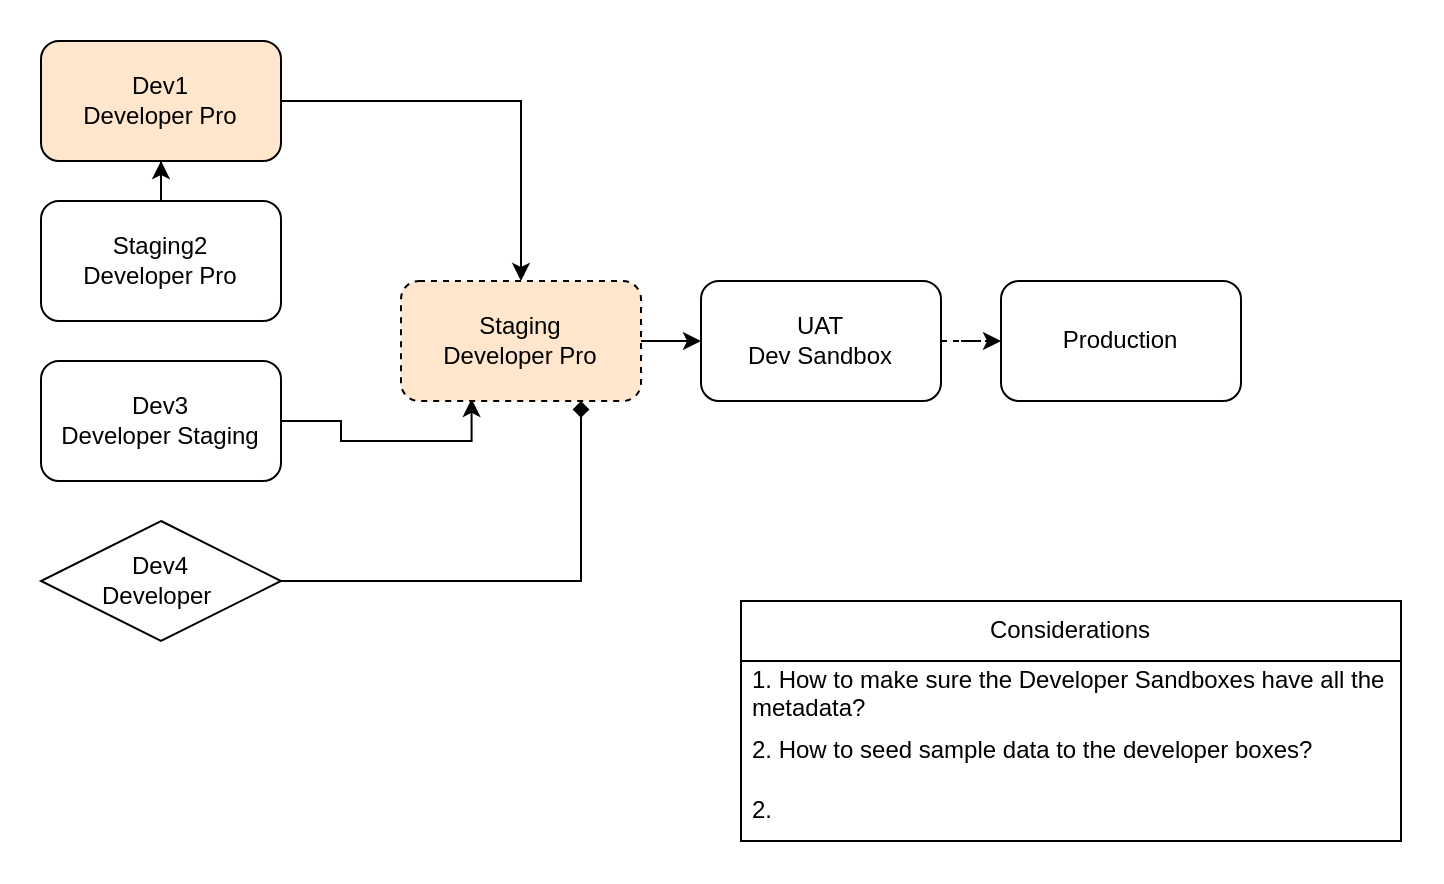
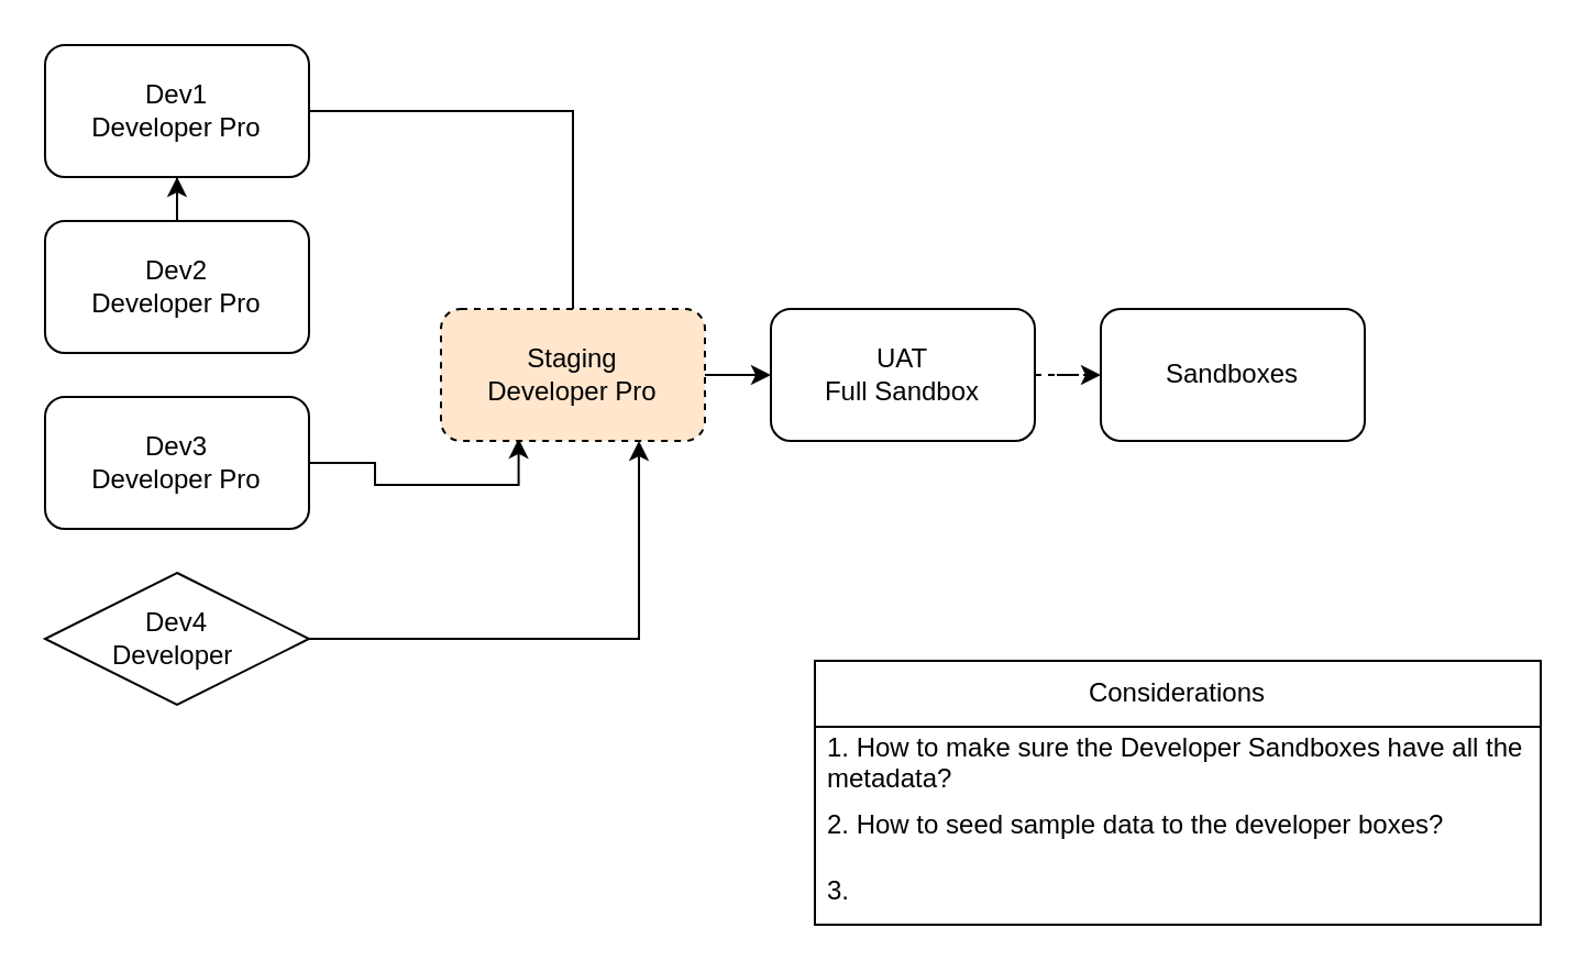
  <mxCell id="0" />
  <mxCell id="1" parent="0" />
- <mxCell id="2" value="Production" style="rounded=1;whiteSpace=wrap;html=1;" vertex="1" parent="1"><mxGeometry x="500" y="140" width="120" height="60" as="geometry" /></mxCell>
+ <mxCell id="2" value="Sandboxes" style="rounded=1;whiteSpace=wrap;html=1;" vertex="1" parent="1"><mxGeometry x="500" y="140" width="120" height="60" as="geometry" /></mxCell>
  <mxCell id="3" style="edgeStyle=orthogonalEdgeStyle;rounded=0;orthogonalLoop=1;jettySize=auto;html=1;entryX=0;entryY=0.5;entryDx=0;entryDy=0;dashed=1;" edge="1" parent="1" source="4" target="2"><mxGeometry relative="1" as="geometry" /></mxCell>
- <mxCell id="4" value="UAT&lt;br&gt;Dev Sandbox" style="rounded=1;whiteSpace=wrap;html=1;" vertex="1" parent="1"><mxGeometry x="350" y="140" width="120" height="60" as="geometry" /></mxCell>
+ <mxCell id="4" value="UAT&lt;br&gt;Full Sandbox" style="rounded=1;whiteSpace=wrap;html=1;" vertex="1" parent="1"><mxGeometry x="350" y="140" width="120" height="60" as="geometry" /></mxCell>
  <mxCell id="5" style="edgeStyle=orthogonalEdgeStyle;rounded=0;orthogonalLoop=1;jettySize=auto;html=1;entryX=0.294;entryY=0.983;entryDx=0;entryDy=0;entryPerimeter=0;" edge="1" parent="1" source="6" target="12"><mxGeometry relative="1" as="geometry" /></mxCell>
- <mxCell id="6" value="Dev3&lt;br&gt;Developer Staging" style="rounded=1;whiteSpace=wrap;html=1;" vertex="1" parent="1"><mxGeometry x="20" y="180" width="120" height="60" as="geometry" /></mxCell>
+ <mxCell id="6" value="Dev3&lt;br&gt;Developer Pro" style="rounded=1;whiteSpace=wrap;html=1;" vertex="1" parent="1"><mxGeometry x="20" y="180" width="120" height="60" as="geometry" /></mxCell>
  <mxCell id="7" style="edgeStyle=orthogonalEdgeStyle;rounded=0;orthogonalLoop=1;jettySize=auto;html=1;" edge="1" parent="1" source="8" target="10"><mxGeometry relative="1" as="geometry" /></mxCell>
- <mxCell id="8" value="Staging2&lt;br&gt;Developer Pro" style="rounded=1;whiteSpace=wrap;html=1;" vertex="1" parent="1"><mxGeometry x="20" y="100" width="120" height="60" as="geometry" /></mxCell>
- <mxCell id="9" style="edgeStyle=orthogonalEdgeStyle;rounded=0;orthogonalLoop=1;jettySize=auto;html=1;" edge="1" parent="1" source="10" target="12"><mxGeometry relative="1" as="geometry" /></mxCell>
- <mxCell id="10" value="Dev1&lt;br&gt;Developer Pro" style="rounded=1;whiteSpace=wrap;html=1;fillColor=#ffe6cc;" vertex="1" parent="1"><mxGeometry x="20" y="20" width="120" height="60" as="geometry" /></mxCell>
+ <mxCell id="8" value="Dev2&lt;br&gt;Developer Pro" style="rounded=1;whiteSpace=wrap;html=1;" vertex="1" parent="1"><mxGeometry x="20" y="100" width="120" height="60" as="geometry" /></mxCell>
+ <mxCell id="9" style="edgeStyle=orthogonalEdgeStyle;rounded=0;orthogonalLoop=1;jettySize=auto;html=1;endArrow=none;" edge="1" parent="1" source="10" target="12"><mxGeometry relative="1" as="geometry" /></mxCell>
+ <mxCell id="10" value="Dev1&lt;br&gt;Developer Pro" style="rounded=1;whiteSpace=wrap;html=1;" vertex="1" parent="1"><mxGeometry x="20" y="20" width="120" height="60" as="geometry" /></mxCell>
  <mxCell id="11" style="edgeStyle=orthogonalEdgeStyle;rounded=0;orthogonalLoop=1;jettySize=auto;html=1;entryX=0;entryY=0.5;entryDx=0;entryDy=0;" edge="1" parent="1" source="12" target="4"><mxGeometry relative="1" as="geometry" /></mxCell>
  <mxCell id="12" value="Staging&lt;br&gt;Developer Pro" style="rounded=1;whiteSpace=wrap;html=1;fillColor=#FFE6CC;dashed=1;" vertex="1" parent="1"><mxGeometry x="200" y="140" width="120" height="60" as="geometry" /></mxCell>
- <mxCell id="13" style="edgeStyle=orthogonalEdgeStyle;rounded=0;orthogonalLoop=1;jettySize=auto;html=1;entryX=0.75;entryY=1;entryDx=0;entryDy=0;endArrow=diamond;" edge="1" parent="1" source="14" target="12"><mxGeometry relative="1" as="geometry" /></mxCell>
+ <mxCell id="13" style="edgeStyle=orthogonalEdgeStyle;rounded=0;orthogonalLoop=1;jettySize=auto;html=1;entryX=0.75;entryY=1;entryDx=0;entryDy=0;" edge="1" parent="1" source="14" target="12"><mxGeometry relative="1" as="geometry" /></mxCell>
  <mxCell id="14" value="Dev4&lt;br&gt;Developer&amp;nbsp;" style="rhombus;whiteSpace=wrap;html=1;" vertex="1" parent="1"><mxGeometry x="20" y="260" width="120" height="60" as="geometry" /></mxCell>
  <mxCell id="15" value="Considerations" style="swimlane;fontStyle=0;childLayout=stackLayout;horizontal=1;startSize=30;horizontalStack=0;resizeParent=1;resizeParentMax=0;resizeLast=0;collapsible=1;marginBottom=0;whiteSpace=wrap;html=1;" vertex="1" parent="1"><mxGeometry x="370" y="300" width="330" height="120" as="geometry" /></mxCell>
  <mxCell id="16" value="1. How to make sure the Developer Sandboxes have all the metadata?" style="text;strokeColor=none;fillColor=none;align=left;verticalAlign=middle;spacingLeft=4;spacingRight=4;overflow=hidden;points=[[0,0.5],[1,0.5]];portConstraint=eastwest;rotatable=0;whiteSpace=wrap;html=1;" vertex="1" parent="15"><mxGeometry y="30" width="330" height="30" as="geometry" /></mxCell>
  <mxCell id="17" value="2. How to seed sample data to the developer boxes?" style="text;strokeColor=none;fillColor=none;align=left;verticalAlign=middle;spacingLeft=4;spacingRight=4;overflow=hidden;points=[[0,0.5],[1,0.5]];portConstraint=eastwest;rotatable=0;whiteSpace=wrap;html=1;" vertex="1" parent="15"><mxGeometry y="60" width="330" height="30" as="geometry" /></mxCell>
- <mxCell id="18" value="2." style="text;strokeColor=none;fillColor=none;align=left;verticalAlign=middle;spacingLeft=4;spacingRight=4;overflow=hidden;points=[[0,0.5],[1,0.5]];portConstraint=eastwest;rotatable=0;whiteSpace=wrap;html=1;" vertex="1" parent="15"><mxGeometry y="90" width="330" height="30" as="geometry" /></mxCell>
+ <mxCell id="18" value="3." style="text;strokeColor=none;fillColor=none;align=left;verticalAlign=middle;spacingLeft=4;spacingRight=4;overflow=hidden;points=[[0,0.5],[1,0.5]];portConstraint=eastwest;rotatable=0;whiteSpace=wrap;html=1;" vertex="1" parent="15"><mxGeometry y="90" width="330" height="30" as="geometry" /></mxCell>
